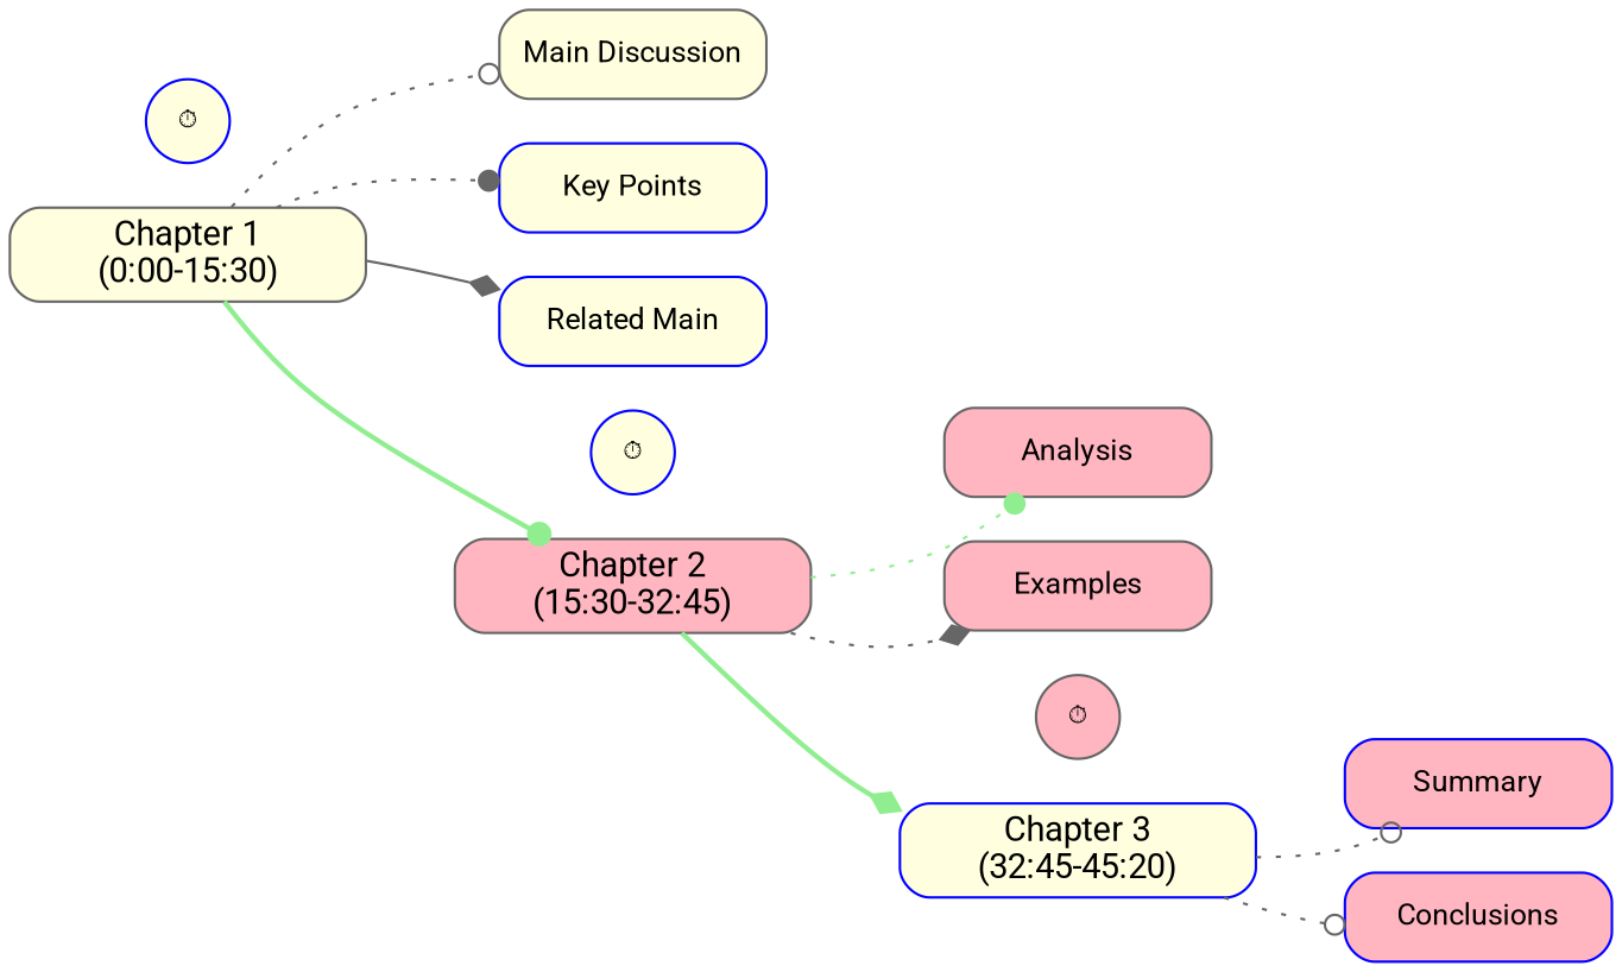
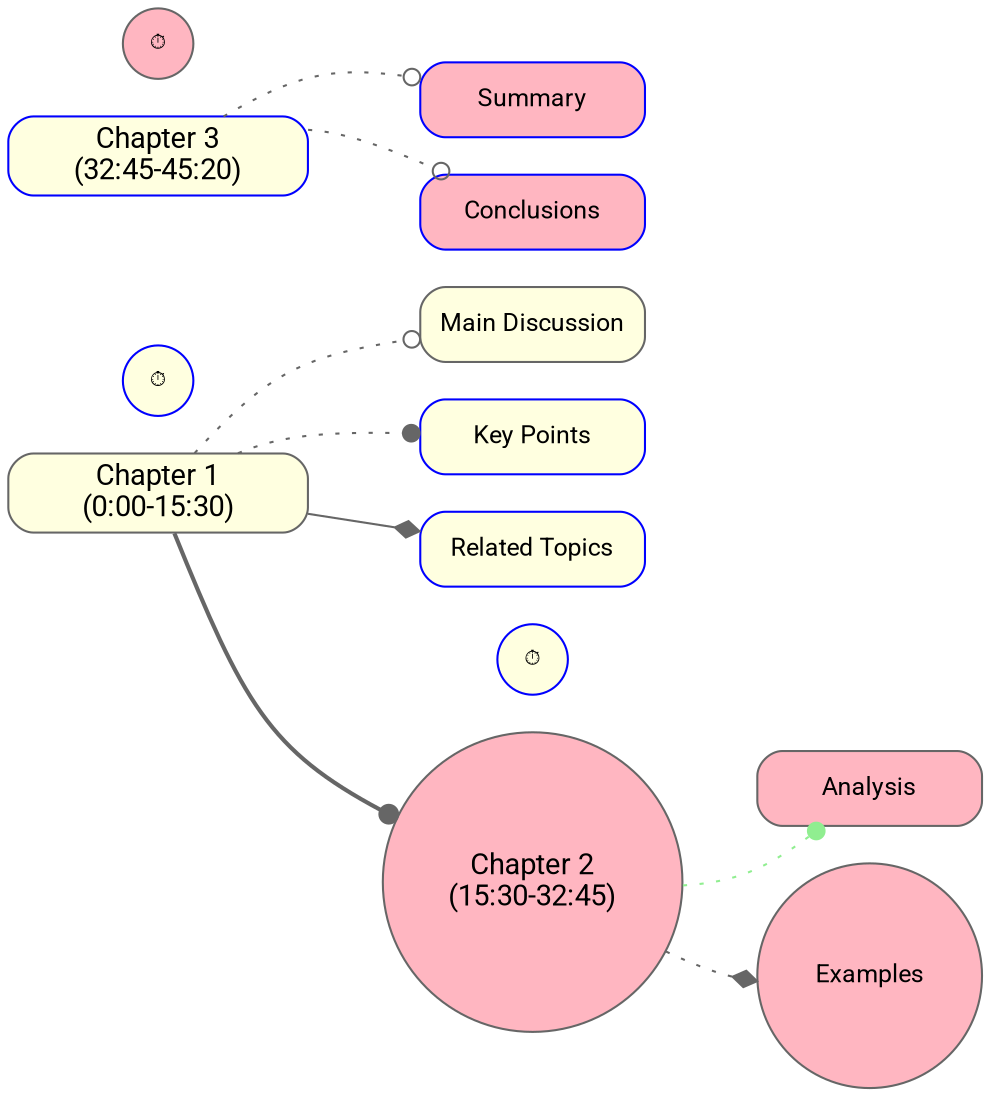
  digraph {
    fontname=Roboto
    rankdir=LR
    splines=curved
    node [color=blue fillcolor=lightyellow fontname=Roboto fontsize=12 shape=box style="rounded,filled"]
    edge [color="#666666" fontname=Roboto penwidth=1 style=dotted]
    n1 [color=gray40 fontsize=14 label="Chapter 1\n(0:00-15:30)" width=2]
-   n2 [color=gray40 fillcolor=lightpink fontsize=14 label="Chapter 2\n(15:30-32:45)" width=2]
+   n2 [color=gray40 fillcolor=lightpink fontsize=14 label="Chapter 2\n(15:30-32:45)" shape=circle width=2]
    n3 [fontsize=14 label="Chapter 3\n(32:45-45:20)" width=2]
    n4 [color=gray40 label="Main Discussion" width=1.5]
    n5 [label="Key Points" width=1.5]
-   n6 [label="Related Main" width=1.5]
+   n6 [label="Related Topics" width=1.5]
    n7 [color=gray40 fillcolor=lightpink label=Analysis width=1.5]
-   n8 [color=gray40 fillcolor=lightpink label=Examples width=1.5]
+   n8 [color=gray40 fillcolor=lightpink label=Examples shape=circle width=1.5]
    n9 [fillcolor=lightpink label=Summary width=1.5]
    n10 [fillcolor=lightpink label=Conclusions width=1.5]
    n11 [fontcolor=black fontsize=10 height=0.3 label="⏱" shape=circle style=filled width=0.3]
    n12 [fontcolor=black fontsize=10 height=0.3 label="⏱" shape=circle style=filled width=0.3]
    n13 [color=gray40 fillcolor=lightpink fontcolor=black fontsize=10 height=0.3 label="⏱" shape=circle style=filled width=0.3]
    subgraph sub_1 {
      n1
      n2
      n3
    }
    subgraph sub_2 {
      n1
      n2
      n3
      n4
      n5
      n6
      n7
      n8
      n9
      n10
    }
    subgraph sub_3 {
      n1
      n2
      n3
      n11
      n12
      n13
    }
    subgraph sub_4 {
      rank=same
      n1
      n11
    }
    subgraph sub_5 {
      rank=same
      n2
      n12
    }
    subgraph sub_6 {
      rank=same
      n3
      n13
    }
-   n1 -> n2 [arrowhead=dot color="#90EE90" penwidth=2 style=solid]
+   n1 -> n2 [arrowhead=dot penwidth=2 style=solid]
    n1 -> n4 [arrowhead=odot]
    n1 -> n5 [arrowhead=dot]
    n1 -> n6 [arrowhead=diamond style=solid]
-   n2 -> n3 [arrowhead=diamond color="#90EE90" penwidth=2 style=solid]
    n2 -> n7 [arrowhead=dot color="#90EE90"]
    n2 -> n8 [arrowhead=diamond]
    n3 -> n9 [arrowhead=odot]
    n3 -> n10 [arrowhead=odot]
    n11 -> n1 [style=invis penwidth=""]
    n12 -> n2 [style=invis penwidth=""]
    n13 -> n3 [style=invis penwidth=""]
  }
